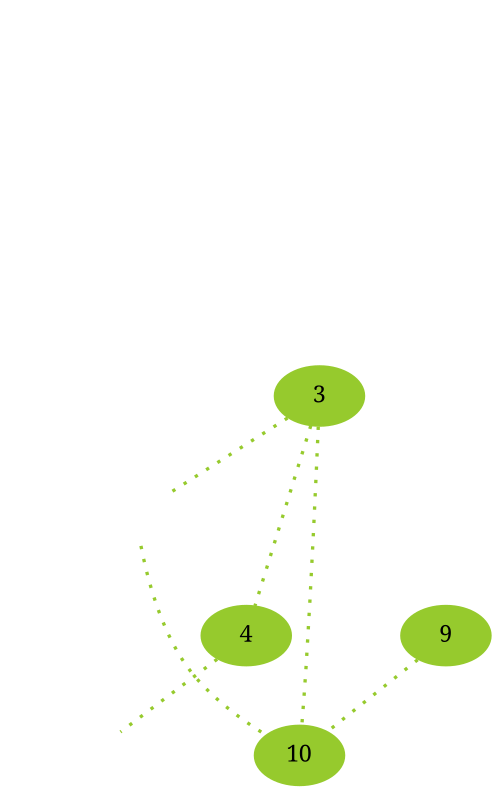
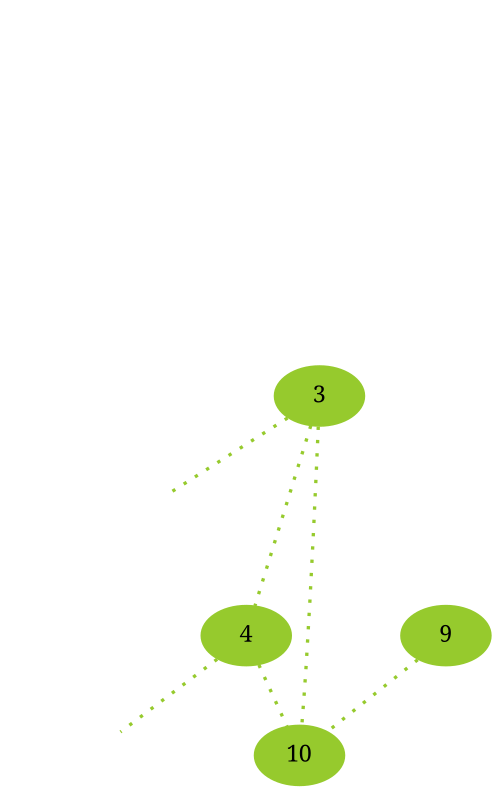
  graph {
    fontname="Noto Serif"
    node [color=transparent fontcolor=transparent fontname="Noto Serif"]
    edge [color=transparent fontname="Noto Serif"]
    6
    1
    m_1
    11
    m_2
    8
    2
    5
    3 [color="#96CA2D" style=filled fontcolor=""]
    4 [color="#96CA2D" style=filled fontcolor=""]
    10 [color="#96CA2D" style=filled fontcolor=""]
    9 [color="#96CA2D" style=filled fontcolor=""]
    6 -- 1
    6 -- m_1
    6 -- 11
    6 -- m_2
    6 -- 8
    1 -- 2
    m_1 -- 2
    11 -- 2
    m_2 -- 5
    8 -- 5
    2 -- 5
    2 -- 3
    2 -- 4
    5 -- 4
    3 -- 5 [color="#96CA2D" style="dotted, bold"]
    3 -- 4 [color="#96CA2D" style="dotted, bold"]
    3 -- 10 [color="#96CA2D" style="dotted, bold"]
    4 -- 8 [color="#96CA2D" style="dotted, bold"]
-   5 -- 10 [color="#96CA2D" style="dotted, bold"]
+   4 -- 10 [color="#96CA2D" style="dotted, bold"]
    9 -- 10 [color="#96CA2D" style="dotted, bold"]
  }
